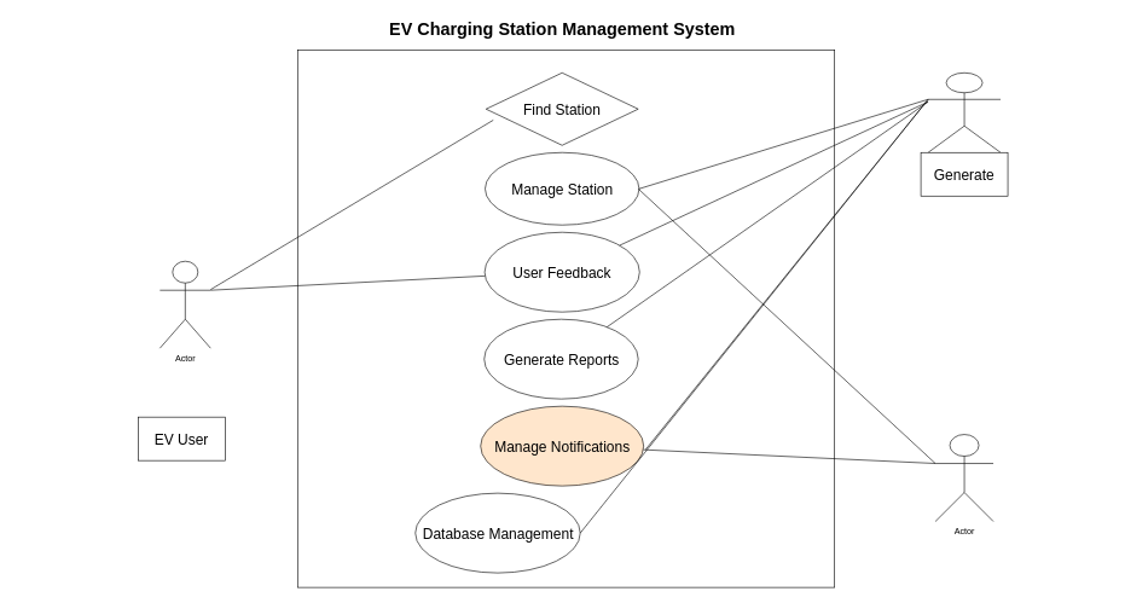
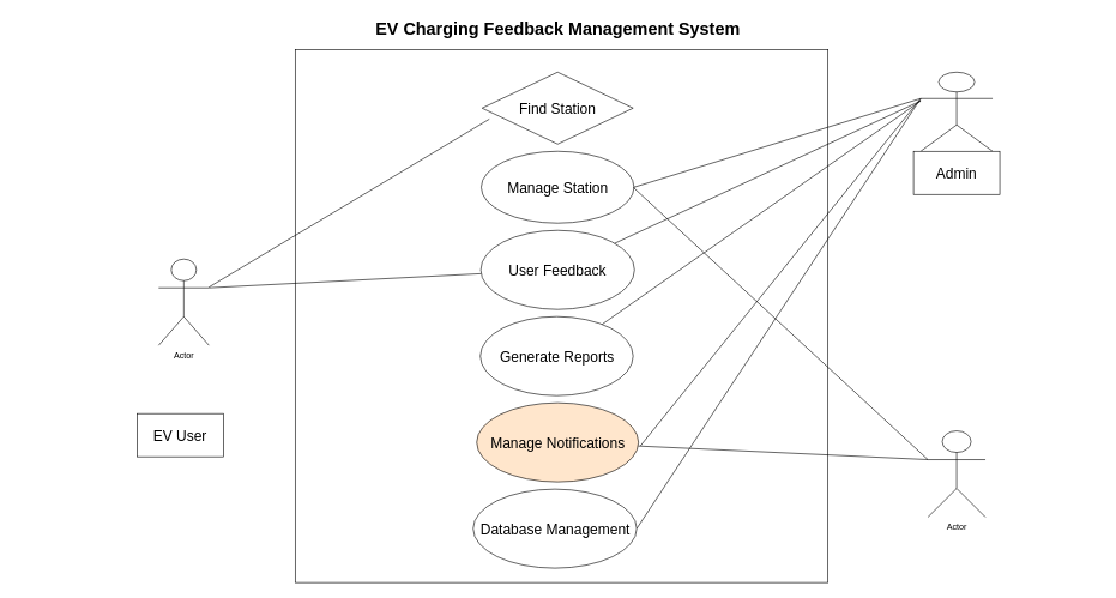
  <mxCell id="0" style=";html=1;" />
  <mxCell id="1" style=";html=1;" parent="0" />
- <mxCell id="2" value="EV Charging Station Management System" style="text;strokeColor=none;fillColor=none;html=1;fontSize=24;fontStyle=1;verticalAlign=middle;align=center;" parent="1" vertex="1"><mxGeometry x="20" y="20" width="1510" height="40" as="geometry" /></mxCell>
+ <mxCell id="2" value="EV Charging Feedback Management System" style="text;strokeColor=none;fillColor=none;html=1;fontSize=24;fontStyle=1;verticalAlign=middle;align=center;" parent="1" vertex="1"><mxGeometry x="20" y="20" width="1510" height="40" as="geometry" /></mxCell>
  <mxCell id="3" value="Actor" style="shape=umlActor;verticalLabelPosition=bottom;verticalAlign=top;html=1;outlineConnect=0;" vertex="1" parent="1"><mxGeometry x="220" y="360" width="70" height="120" as="geometry" /></mxCell>
  <mxCell id="4" value="Actor" style="shape=umlActor;verticalLabelPosition=bottom;verticalAlign=top;html=1;outlineConnect=0;" vertex="1" parent="1"><mxGeometry x="1280" y="100" width="100" height="110" as="geometry" /></mxCell>
  <mxCell id="5" value="Actor" style="shape=umlActor;verticalLabelPosition=bottom;verticalAlign=top;html=1;outlineConnect=0;" vertex="1" parent="1"><mxGeometry x="1290" y="599" width="80" height="120" as="geometry" /></mxCell>
  <mxCell id="6" value="&lt;div&gt;&lt;br&gt;&lt;/div&gt;&lt;div&gt;&lt;br&gt;&lt;/div&gt;" style="whiteSpace=wrap;html=1;aspect=fixed;fillColor=none;" vertex="1" parent="1"><mxGeometry x="410" y="69" width="741" height="741" as="geometry" /></mxCell>
  <mxCell id="7" value="&lt;font style=&quot;font-size: 20px;&quot;&gt;Find Station&lt;/font&gt;" style="rhombus;whiteSpace=wrap;html=1;" vertex="1" parent="1"><mxGeometry x="670" y="100" width="210" height="100" as="geometry" /></mxCell>
  <mxCell id="8" value="&lt;font style=&quot;font-size: 20px;&quot;&gt;Manage Notifications&lt;/font&gt;" style="ellipse;whiteSpace=wrap;html=1;fillColor=#ffe6cc;" vertex="1" parent="1"><mxGeometry x="662.5" y="560" width="225" height="110" as="geometry" /></mxCell>
- <mxCell id="9" value="&lt;font style=&quot;font-size: 20px;&quot;&gt;Database Management&lt;/font&gt;" style="ellipse;whiteSpace=wrap;html=1;" vertex="1" parent="1"><mxGeometry x="572.5" y="680" width="227.5" height="110" as="geometry" /></mxCell>
+ <mxCell id="9" value="&lt;font style=&quot;font-size: 20px;&quot;&gt;Database Management&lt;/font&gt;" style="ellipse;whiteSpace=wrap;html=1;" vertex="1" parent="1"><mxGeometry x="657.5" y="680" width="227.5" height="110" as="geometry" /></mxCell>
  <mxCell id="10" value="&lt;font style=&quot;font-size: 20px;&quot;&gt;Generate Reports&lt;/font&gt;" style="ellipse;whiteSpace=wrap;html=1;" vertex="1" parent="1"><mxGeometry x="667.5" y="440" width="212.5" height="110" as="geometry" /></mxCell>
  <mxCell id="11" value="&lt;font style=&quot;font-size: 20px;&quot;&gt;Manage Station&lt;/font&gt;" style="ellipse;whiteSpace=wrap;html=1;" vertex="1" parent="1"><mxGeometry x="668.75" y="210" width="212.5" height="100" as="geometry" /></mxCell>
  <mxCell id="12" value="&lt;font style=&quot;font-size: 20px;&quot;&gt;User Feedback&lt;/font&gt;" style="ellipse;whiteSpace=wrap;html=1;" vertex="1" parent="1"><mxGeometry x="668.125" y="320" width="213.75" height="110" as="geometry" /></mxCell>
  <mxCell id="13" value="&lt;font style=&quot;font-size: 20px;&quot;&gt;EV User&lt;/font&gt;" style="rounded=0;whiteSpace=wrap;html=1;" vertex="1" parent="1"><mxGeometry x="190" y="575" width="120" height="60" as="geometry" /></mxCell>
- <mxCell id="14" value="&lt;font style=&quot;font-size: 20px;&quot;&gt;Generate&lt;/font&gt;" style="rounded=0;whiteSpace=wrap;html=1;" vertex="1" parent="1"><mxGeometry x="1270" y="210" width="120" height="60" as="geometry" /></mxCell>
+ <mxCell id="14" value="&lt;font style=&quot;font-size: 20px;&quot;&gt;Admin&lt;/font&gt;" style="rounded=0;whiteSpace=wrap;html=1;" vertex="1" parent="1"><mxGeometry x="1270" y="210" width="120" height="60" as="geometry" /></mxCell>
  <mxCell id="15" value="" style="endArrow=none;html=1;rounded=0;entryX=0.048;entryY=0.652;entryDx=0;entryDy=0;entryPerimeter=0;" edge="1" parent="1" source="3" target="7"><mxGeometry width="50" height="50" relative="1" as="geometry"><mxPoint x="280" y="440" as="sourcePoint" /><mxPoint x="380" y="370" as="targetPoint" /><Array as="points" /></mxGeometry></mxCell>
  <mxCell id="16" value="" style="endArrow=none;html=1;rounded=0;exitX=1;exitY=0.333;exitDx=0;exitDy=0;exitPerimeter=0;" edge="1" parent="1" source="3" target="12"><mxGeometry width="50" height="50" relative="1" as="geometry"><mxPoint x="710" y="520" as="sourcePoint" /><mxPoint x="760" y="470" as="targetPoint" /></mxGeometry></mxCell>
  <mxCell id="17" value="" style="endArrow=none;html=1;rounded=0;exitX=0;exitY=0.333;exitDx=0;exitDy=0;exitPerimeter=0;entryX=1;entryY=0.5;entryDx=0;entryDy=0;" edge="1" parent="1" source="4" target="11"><mxGeometry width="50" height="50" relative="1" as="geometry"><mxPoint x="710" y="520" as="sourcePoint" /><mxPoint x="760" y="470" as="targetPoint" /></mxGeometry></mxCell>
  <mxCell id="18" value="" style="endArrow=none;html=1;rounded=0;" edge="1" parent="1" source="10"><mxGeometry width="50" height="50" relative="1" as="geometry"><mxPoint x="710" y="520" as="sourcePoint" /><mxPoint x="1280" y="140" as="targetPoint" /></mxGeometry></mxCell>
  <mxCell id="19" value="" style="endArrow=none;html=1;rounded=0;exitX=0;exitY=0.333;exitDx=0;exitDy=0;exitPerimeter=0;entryX=1;entryY=0.5;entryDx=0;entryDy=0;" edge="1" parent="1" source="4" target="9"><mxGeometry width="50" height="50" relative="1" as="geometry"><mxPoint x="710" y="520" as="sourcePoint" /><mxPoint x="760" y="470" as="targetPoint" /></mxGeometry></mxCell>
  <mxCell id="20" value="" style="endArrow=none;html=1;rounded=0;exitX=0;exitY=0.333;exitDx=0;exitDy=0;exitPerimeter=0;" edge="1" parent="1" source="5" target="8"><mxGeometry width="50" height="50" relative="1" as="geometry"><mxPoint x="710" y="520" as="sourcePoint" /><mxPoint x="760" y="470" as="targetPoint" /></mxGeometry></mxCell>
  <mxCell id="21" value="" style="endArrow=none;html=1;rounded=0;entryX=0;entryY=0.333;entryDx=0;entryDy=0;entryPerimeter=0;" edge="1" parent="1" target="4"><mxGeometry width="50" height="50" relative="1" as="geometry"><mxPoint x="890" y="620" as="sourcePoint" /><mxPoint x="760" y="470" as="targetPoint" /></mxGeometry></mxCell>
  <mxCell id="22" value="" style="endArrow=none;html=1;rounded=0;" edge="1" parent="1" source="12"><mxGeometry width="50" height="50" relative="1" as="geometry"><mxPoint x="710" y="520" as="sourcePoint" /><mxPoint x="1280" y="140" as="targetPoint" /></mxGeometry></mxCell>
  <mxCell id="23" value="" style="endArrow=none;html=1;rounded=0;exitX=0;exitY=0.333;exitDx=0;exitDy=0;exitPerimeter=0;" edge="1" parent="1" source="5"><mxGeometry width="50" height="50" relative="1" as="geometry"><mxPoint x="710" y="520" as="sourcePoint" /><mxPoint x="880" y="260" as="targetPoint" /></mxGeometry></mxCell>
